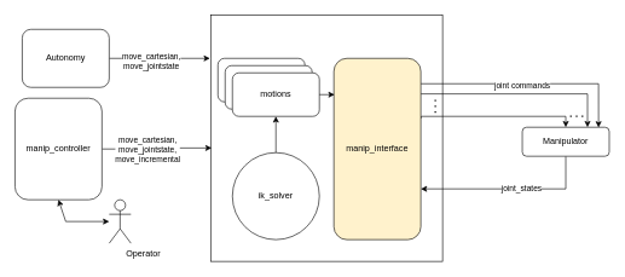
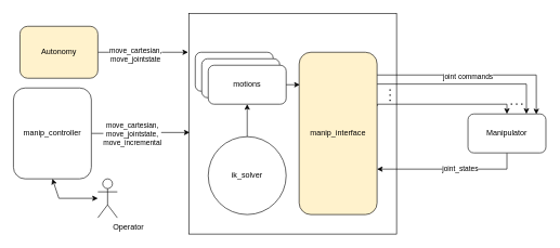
  <mxCell id="0" />
  <mxCell id="1" parent="0" />
  <mxCell id="2" value="" style="rounded=0;whiteSpace=wrap;html=1;" vertex="1" parent="1"><mxGeometry x="290" y="20" width="320" height="340" as="geometry" /></mxCell>
  <mxCell id="3" style="edgeStyle=orthogonalEdgeStyle;rounded=0;orthogonalLoop=1;jettySize=auto;html=1;entryX=0.5;entryY=0;entryDx=0;entryDy=0;exitX=1.005;exitY=0.33;exitDx=0;exitDy=0;exitPerimeter=0;" edge="1" parent="1" source="7" target="11"><mxGeometry relative="1" as="geometry"><Array as="points"><mxPoint x="581" y="160" /><mxPoint x="780" y="160" /></Array></mxGeometry></mxCell>
  <mxCell id="4" style="edgeStyle=orthogonalEdgeStyle;rounded=0;orthogonalLoop=1;jettySize=auto;html=1;" edge="1" parent="1" source="7" target="11"><mxGeometry relative="1" as="geometry"><Array as="points"><mxPoint x="810" y="129" /></Array></mxGeometry></mxCell>
  <mxCell id="5" style="edgeStyle=orthogonalEdgeStyle;rounded=0;orthogonalLoop=1;jettySize=auto;html=1;entryX=0.877;entryY=0.008;entryDx=0;entryDy=0;entryPerimeter=0;" edge="1" parent="1" source="7" target="11"><mxGeometry relative="1" as="geometry"><Array as="points"><mxPoint x="825" y="115" /></Array></mxGeometry></mxCell>
  <mxCell id="6" value="&lt;div&gt;joint commands&lt;/div&gt;" style="edgeLabel;html=1;align=center;verticalAlign=middle;resizable=0;points=[];" vertex="1" connectable="0" parent="5"><mxGeometry x="-0.092" y="-1" relative="1" as="geometry"><mxPoint as="offset" /></mxGeometry></mxCell>
  <mxCell id="7" value="manip_interface" style="rounded=1;whiteSpace=wrap;html=1;fillColor=#fff2cc;" vertex="1" parent="1"><mxGeometry x="460" y="80" width="120" height="250" as="geometry" /></mxCell>
  <mxCell id="8" value="&lt;div&gt;ik_solver&lt;/div&gt;" style="ellipse;whiteSpace=wrap;html=1;" vertex="1" parent="1"><mxGeometry x="320" y="210" width="120" height="120" as="geometry" /></mxCell>
  <mxCell id="9" style="edgeStyle=orthogonalEdgeStyle;rounded=0;orthogonalLoop=1;jettySize=auto;html=1;" edge="1" parent="1" source="11" target="7"><mxGeometry relative="1" as="geometry"><Array as="points"><mxPoint x="780" y="260" /></Array></mxGeometry></mxCell>
  <mxCell id="10" value="&lt;div&gt;joint_states&lt;/div&gt;" style="edgeLabel;html=1;align=center;verticalAlign=middle;resizable=0;points=[];" vertex="1" connectable="0" parent="9"><mxGeometry x="-0.125" y="-2" relative="1" as="geometry"><mxPoint as="offset" /></mxGeometry></mxCell>
- <mxCell id="11" value="&lt;div&gt;Manipulator&lt;/div&gt;" style="rounded=1;whiteSpace=wrap;html=1;" vertex="1" parent="1"><mxGeometry x="720" y="175" width="120" height="40" as="geometry" /></mxCell>
+ <mxCell id="11" value="&lt;div&gt;Manipulator&lt;/div&gt;" style="rounded=1;whiteSpace=wrap;html=1;" vertex="1" parent="1"><mxGeometry x="720" y="175" width="120" height="60" as="geometry" /></mxCell>
  <mxCell id="12" value="" style="endArrow=none;dashed=1;html=1;dashPattern=1 3;strokeWidth=2;rounded=0;" edge="1" parent="1"><mxGeometry width="50" height="50" relative="1" as="geometry"><mxPoint x="600" y="155" as="sourcePoint" /><mxPoint x="600" y="135" as="targetPoint" /><Array as="points"><mxPoint x="600" y="140" /></Array></mxGeometry></mxCell>
  <mxCell id="13" value="" style="endArrow=none;dashed=1;html=1;dashPattern=1 3;strokeWidth=2;rounded=0;" edge="1" parent="1"><mxGeometry width="50" height="50" relative="1" as="geometry"><mxPoint x="786" y="160" as="sourcePoint" /><mxPoint x="804" y="160" as="targetPoint" /></mxGeometry></mxCell>
  <mxCell id="14" style="edgeStyle=orthogonalEdgeStyle;rounded=0;orthogonalLoop=1;jettySize=auto;html=1;entryX=0.004;entryY=0.54;entryDx=0;entryDy=0;entryPerimeter=0;" edge="1" parent="1" source="16" target="2"><mxGeometry relative="1" as="geometry" /></mxCell>
  <mxCell id="15" value="&lt;div&gt;move_cartesian,&lt;/div&gt;&lt;div&gt;move_jointstate,&lt;/div&gt;&lt;div&gt;move_incremental&lt;br&gt;&lt;/div&gt;" style="edgeLabel;html=1;align=center;verticalAlign=middle;resizable=0;points=[];" vertex="1" connectable="0" parent="14"><mxGeometry x="-0.194" relative="1" as="geometry"><mxPoint as="offset" /></mxGeometry></mxCell>
  <mxCell id="16" value="&lt;div&gt;manip_controller&lt;/div&gt;" style="rounded=1;whiteSpace=wrap;html=1;" vertex="1" parent="1"><mxGeometry x="20" y="135" width="120" height="140" as="geometry" /></mxCell>
  <mxCell id="17" value="&lt;div&gt;&amp;nbsp;&amp;nbsp;&amp;nbsp;&amp;nbsp;&amp;nbsp;&amp;nbsp;&amp;nbsp;&amp;nbsp;&amp;nbsp;&amp;nbsp;&amp;nbsp;&amp;nbsp;&amp;nbsp;&amp;nbsp;&amp;nbsp;&amp;nbsp;&amp;nbsp;&amp;nbsp; Operator&lt;/div&gt;&lt;div&gt;&lt;br&gt;&lt;/div&gt;" style="shape=umlActor;verticalLabelPosition=bottom;verticalAlign=top;html=1;outlineConnect=0;" vertex="1" parent="1"><mxGeometry x="150" y="275" width="30" height="60" as="geometry" /></mxCell>
  <mxCell id="18" value="" style="endArrow=classic;startArrow=classic;html=1;rounded=0;exitX=0.5;exitY=1;exitDx=0;exitDy=0;" edge="1" parent="1" source="16" target="17"><mxGeometry width="50" height="50" relative="1" as="geometry"><mxPoint x="400" y="200" as="sourcePoint" /><mxPoint x="90" y="-50" as="targetPoint" /><Array as="points"><mxPoint x="90" y="305" /></Array></mxGeometry></mxCell>
  <mxCell id="19" style="edgeStyle=orthogonalEdgeStyle;rounded=0;orthogonalLoop=1;jettySize=auto;html=1;" edge="1" parent="1" source="21"><mxGeometry relative="1" as="geometry"><mxPoint x="289" y="80" as="targetPoint" /></mxGeometry></mxCell>
  <mxCell id="20" value="&lt;div&gt;move_cartesian,&lt;/div&gt;&lt;div&gt;move_jointstate&lt;/div&gt;" style="edgeLabel;html=1;align=center;verticalAlign=middle;resizable=0;points=[];" vertex="1" connectable="0" parent="19"><mxGeometry x="-0.186" y="-3" relative="1" as="geometry"><mxPoint as="offset" /></mxGeometry></mxCell>
- <mxCell id="21" value="&lt;div&gt;Autonomy&lt;/div&gt;" style="rounded=1;whiteSpace=wrap;html=1;" vertex="1" parent="1"><mxGeometry x="30" y="40" width="120" height="80" as="geometry" /></mxCell>
+ <mxCell id="21" value="&lt;div&gt;Autonomy&lt;/div&gt;" style="rounded=1;whiteSpace=wrap;html=1;fillColor=#fff2cc;" vertex="1" parent="1"><mxGeometry x="30" y="40" width="120" height="80" as="geometry" /></mxCell>
  <mxCell id="22" value="motions" style="rounded=1;whiteSpace=wrap;html=1;" vertex="1" parent="1"><mxGeometry x="300" y="80" width="120" height="60" as="geometry" /></mxCell>
  <mxCell id="23" value="motions" style="rounded=1;whiteSpace=wrap;html=1;" vertex="1" parent="1"><mxGeometry x="310" y="90" width="120" height="60" as="geometry" /></mxCell>
  <mxCell id="24" value="motions" style="rounded=1;whiteSpace=wrap;html=1;" vertex="1" parent="1"><mxGeometry x="320" y="100" width="120" height="60" as="geometry" /></mxCell>
  <mxCell id="25" value="" style="endArrow=classic;html=1;rounded=0;entryX=0.5;entryY=1;entryDx=0;entryDy=0;exitX=0.5;exitY=0;exitDx=0;exitDy=0;" edge="1" parent="1" source="8" target="24"><mxGeometry width="50" height="50" relative="1" as="geometry"><mxPoint x="400" y="330" as="sourcePoint" /><mxPoint x="450" y="280" as="targetPoint" /></mxGeometry></mxCell>
  <mxCell id="26" value="" style="endArrow=classic;html=1;rounded=0;exitX=1;exitY=0.5;exitDx=0;exitDy=0;entryX=0.008;entryY=0.2;entryDx=0;entryDy=0;entryPerimeter=0;" edge="1" parent="1" source="24" target="7"><mxGeometry width="50" height="50" relative="1" as="geometry"><mxPoint x="400" y="330" as="sourcePoint" /><mxPoint x="450" y="280" as="targetPoint" /></mxGeometry></mxCell>
